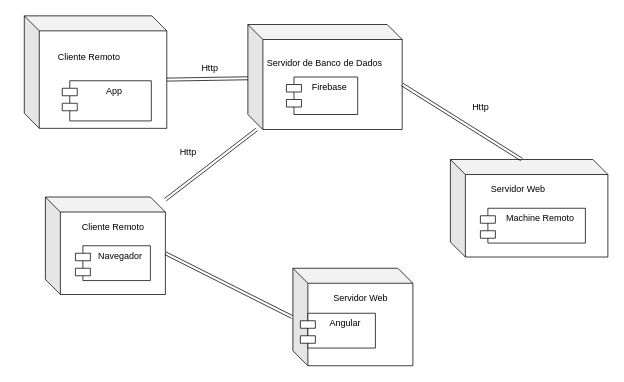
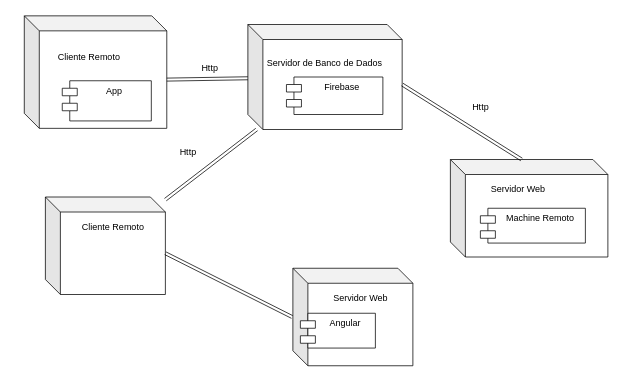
  <mxCell id="0" />
  <mxCell id="1" parent="0" />
  <mxCell id="2" value="" style="group" vertex="1" connectable="0" parent="1"><mxGeometry x="20" y="32" width="190" height="150" as="geometry" /></mxCell>
  <mxCell id="3" value="" style="shape=cube;whiteSpace=wrap;html=1;boundedLbl=1;backgroundOutline=1;darkOpacity=0.05;darkOpacity2=0.1;" vertex="1" parent="2"><mxGeometry x="11.875" y="-11.538" width="190" height="150" as="geometry" /></mxCell>
  <mxCell id="4" value="App" style="shape=module;align=left;spacingLeft=20;align=center;verticalAlign=top;" vertex="1" parent="2"><mxGeometry x="62.5" y="75" width="118.75" height="53.571" as="geometry" /></mxCell>
  <mxCell id="5" value="Cliente Remoto" style="text;html=1;align=center;verticalAlign=middle;resizable=0;points=[];autosize=1;" vertex="1" parent="2"><mxGeometry x="47.5" y="34.286" width="100" height="20" as="geometry" /></mxCell>
  <mxCell id="6" value="" style="group" vertex="1" connectable="0" parent="1"><mxGeometry x="60" y="262" width="160" height="130" as="geometry" /></mxCell>
  <mxCell id="7" value="" style="group" vertex="1" connectable="0" parent="6"><mxGeometry width="160" height="130" as="geometry" /></mxCell>
  <mxCell id="8" value="" style="shape=cube;whiteSpace=wrap;html=1;boundedLbl=1;backgroundOutline=1;darkOpacity=0.05;darkOpacity2=0.1;" vertex="1" parent="7"><mxGeometry width="160" height="130" as="geometry" /></mxCell>
  <mxCell id="9" value="" style="group" vertex="1" connectable="0" parent="7"><mxGeometry x="40" y="29.714" width="100" height="81.714" as="geometry" /></mxCell>
  <mxCell id="10" value="" style="group" vertex="1" connectable="0" parent="9"><mxGeometry width="100" height="81.714" as="geometry" /></mxCell>
- <mxCell id="11" value="Navegador" style="shape=module;align=left;spacingLeft=20;align=center;verticalAlign=top;" vertex="1" parent="10"><mxGeometry y="35.286" width="100" height="46.429" as="geometry" /></mxCell>
  <mxCell id="12" value="Cliente Remoto" style="text;html=1;align=center;verticalAlign=middle;resizable=0;points=[];autosize=1;" vertex="1" parent="10"><mxGeometry width="100" height="20" as="geometry" /></mxCell>
  <mxCell id="13" style="shape=link;rounded=0;orthogonalLoop=1;jettySize=auto;html=1;entryX=-0.006;entryY=0.5;entryDx=0;entryDy=0;entryPerimeter=0;exitX=0;exitY=0;exitDx=160;exitDy=75;exitPerimeter=0;" edge="1" parent="1" source="8" target="16"><mxGeometry relative="1" as="geometry" /></mxCell>
  <mxCell id="14" value="" style="group" vertex="1" connectable="0" parent="1"><mxGeometry x="390" y="357" width="160" height="130" as="geometry" /></mxCell>
  <mxCell id="15" value="" style="group" vertex="1" connectable="0" parent="14"><mxGeometry width="160" height="130" as="geometry" /></mxCell>
  <mxCell id="16" value="" style="shape=cube;whiteSpace=wrap;html=1;boundedLbl=1;backgroundOutline=1;darkOpacity=0.05;darkOpacity2=0.1;" vertex="1" parent="15"><mxGeometry width="160" height="130" as="geometry" /></mxCell>
  <mxCell id="17" value="Angular" style="shape=module;align=left;spacingLeft=20;align=center;verticalAlign=top;" vertex="1" parent="15"><mxGeometry x="10" y="60" width="100" height="46.429" as="geometry" /></mxCell>
  <mxCell id="18" value="Servidor Web" style="text;html=1;align=center;verticalAlign=middle;resizable=0;points=[];autosize=1;" vertex="1" parent="15"><mxGeometry x="45" y="29.714" width="90" height="20" as="geometry" /></mxCell>
  <mxCell id="19" value="" style="group" vertex="1" connectable="0" parent="1"><mxGeometry x="330" y="32" width="225" height="140" as="geometry" /></mxCell>
  <mxCell id="20" value="" style="shape=cube;whiteSpace=wrap;html=1;boundedLbl=1;backgroundOutline=1;darkOpacity=0.05;darkOpacity2=0.1;" vertex="1" parent="19"><mxGeometry width="205.714" height="140" as="geometry" /></mxCell>
- <mxCell id="21" value="Firebase" style="shape=module;align=left;spacingLeft=20;align=center;verticalAlign=top;" vertex="1" parent="19"><mxGeometry x="51.429" y="70" width="95" height="50" as="geometry" /></mxCell>
+ <mxCell id="21" value="Firebase" style="shape=module;align=left;spacingLeft=20;align=center;verticalAlign=top;" vertex="1" parent="19"><mxGeometry x="51.429" y="70" width="128.571" height="50" as="geometry" /></mxCell>
  <mxCell id="22" value="Servidor de Banco de Dados" style="text;html=1;align=center;verticalAlign=middle;resizable=0;points=[];autosize=1;" vertex="1" parent="19"><mxGeometry x="17.499" y="42" width="170" height="20" as="geometry" /></mxCell>
  <mxCell id="23" style="edgeStyle=none;shape=link;rounded=0;orthogonalLoop=1;jettySize=auto;html=1;entryX=0;entryY=0;entryDx=190;entryDy=85;entryPerimeter=0;" edge="1" parent="1" source="20" target="3"><mxGeometry relative="1" as="geometry"><mxPoint x="270" y="100" as="targetPoint" /></mxGeometry></mxCell>
  <mxCell id="24" style="edgeStyle=none;shape=link;rounded=0;orthogonalLoop=1;jettySize=auto;html=1;" edge="1" parent="1" source="20" target="8"><mxGeometry relative="1" as="geometry" /></mxCell>
  <mxCell id="25" value="" style="group" vertex="1" connectable="0" parent="1"><mxGeometry x="600" y="212" width="210" height="130" as="geometry" /></mxCell>
  <mxCell id="26" value="" style="group" vertex="1" connectable="0" parent="25"><mxGeometry width="210" height="130" as="geometry" /></mxCell>
  <mxCell id="27" value="" style="shape=cube;whiteSpace=wrap;html=1;boundedLbl=1;backgroundOutline=1;darkOpacity=0.05;darkOpacity2=0.1;" vertex="1" parent="26"><mxGeometry width="210" height="130" as="geometry" /></mxCell>
  <mxCell id="28" value="Machine Remoto" style="shape=module;align=left;spacingLeft=20;align=center;verticalAlign=top;" vertex="1" parent="26"><mxGeometry x="40" y="65" width="140" height="46.43" as="geometry" /></mxCell>
  <mxCell id="29" value="Servidor Web" style="text;html=1;align=center;verticalAlign=middle;resizable=0;points=[];autosize=1;" vertex="1" parent="26"><mxGeometry x="45" y="29.714" width="90" height="20" as="geometry" /></mxCell>
  <mxCell id="30" style="edgeStyle=none;shape=link;rounded=0;orthogonalLoop=1;jettySize=auto;html=1;entryX=0;entryY=0;entryDx=205.714;entryDy=80;entryPerimeter=0;exitX=0;exitY=0;exitDx=95;exitDy=0;exitPerimeter=0;" edge="1" parent="1" source="27" target="20"><mxGeometry relative="1" as="geometry" /></mxCell>
  <mxCell id="31" value="Http" style="text;html=1;align=center;verticalAlign=middle;resizable=0;points=[];autosize=1;" vertex="1" parent="1"><mxGeometry x="259" y="80" width="40" height="20" as="geometry" /></mxCell>
  <mxCell id="32" value="Http" style="text;html=1;align=center;verticalAlign=middle;resizable=0;points=[];autosize=1;" vertex="1" parent="1"><mxGeometry x="620" y="132" width="40" height="20" as="geometry" /></mxCell>
  <mxCell id="33" value="Http" style="text;html=1;align=center;verticalAlign=middle;resizable=0;points=[];autosize=1;" vertex="1" parent="1"><mxGeometry x="230" y="192" width="40" height="20" as="geometry" /></mxCell>
